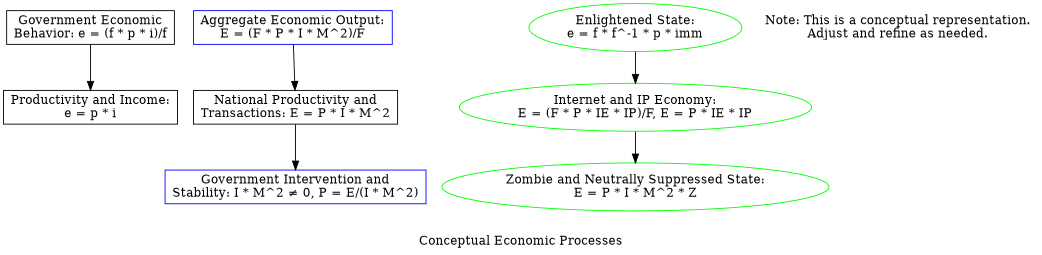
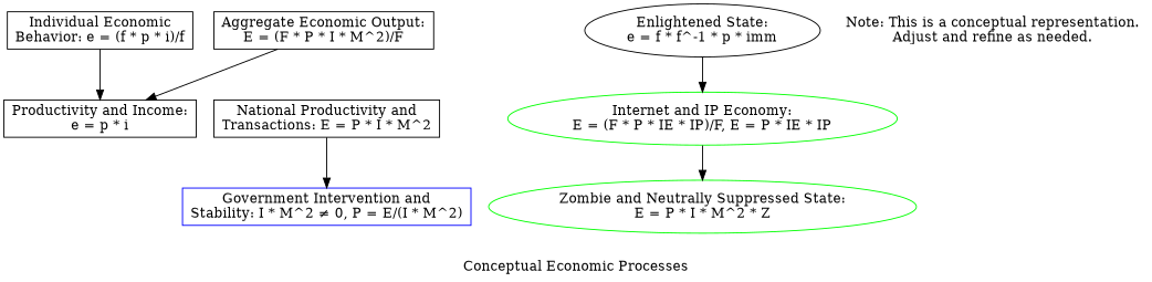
  digraph {
    label="Conceptual Economic Processes"
    style=dashed
    node [shape=box color=green]
-   n1 [label="Government Economic\nBehavior: e = (f * p * i)/f" color=""]
+   n1 [label="Individual Economic\nBehavior: e = (f * p * i)/f" color=""]
    n2 [label="Productivity and Income:\ne = p * i" color=""]
-   n3 [color=blue label="Aggregate Economic Output:\nE = (F * P * I * M^2)/F"]
+   n3 [color=black label="Aggregate Economic Output:\nE = (F * P * I * M^2)/F"]
    n4 [color=black label="National Productivity and\nTransactions: E = P * I * M^2"]
    n5 [color=blue label="Government Intervention and\nStability: I * M^2 ≠ 0, P = E/(I * M^2)"]
-   n6 [label="Enlightened State:\ne = f * f^-1 * p * imm" shape=ellipse]
+   n6 [color=black label="Enlightened State:\ne = f * f^-1 * p * imm" shape=ellipse]
    n7 [label="Internet and IP Economy:\nE = (F * P * IE * IP)/F, E = P * IE * IP" shape=ellipse]
    n8 [label="Zombie and Neutrally Suppressed State:\nE = P * I * M^2 * Z" shape=ellipse]
    n9 [color=black label="Note: This is a conceptual representation.\nAdjust and refine as needed." shape=plaintext]
    n1 -> n2
-   n3 -> n4
+   n3 -> n2
    n4 -> n5
    n6 -> n7
    n7 -> n8
  }
